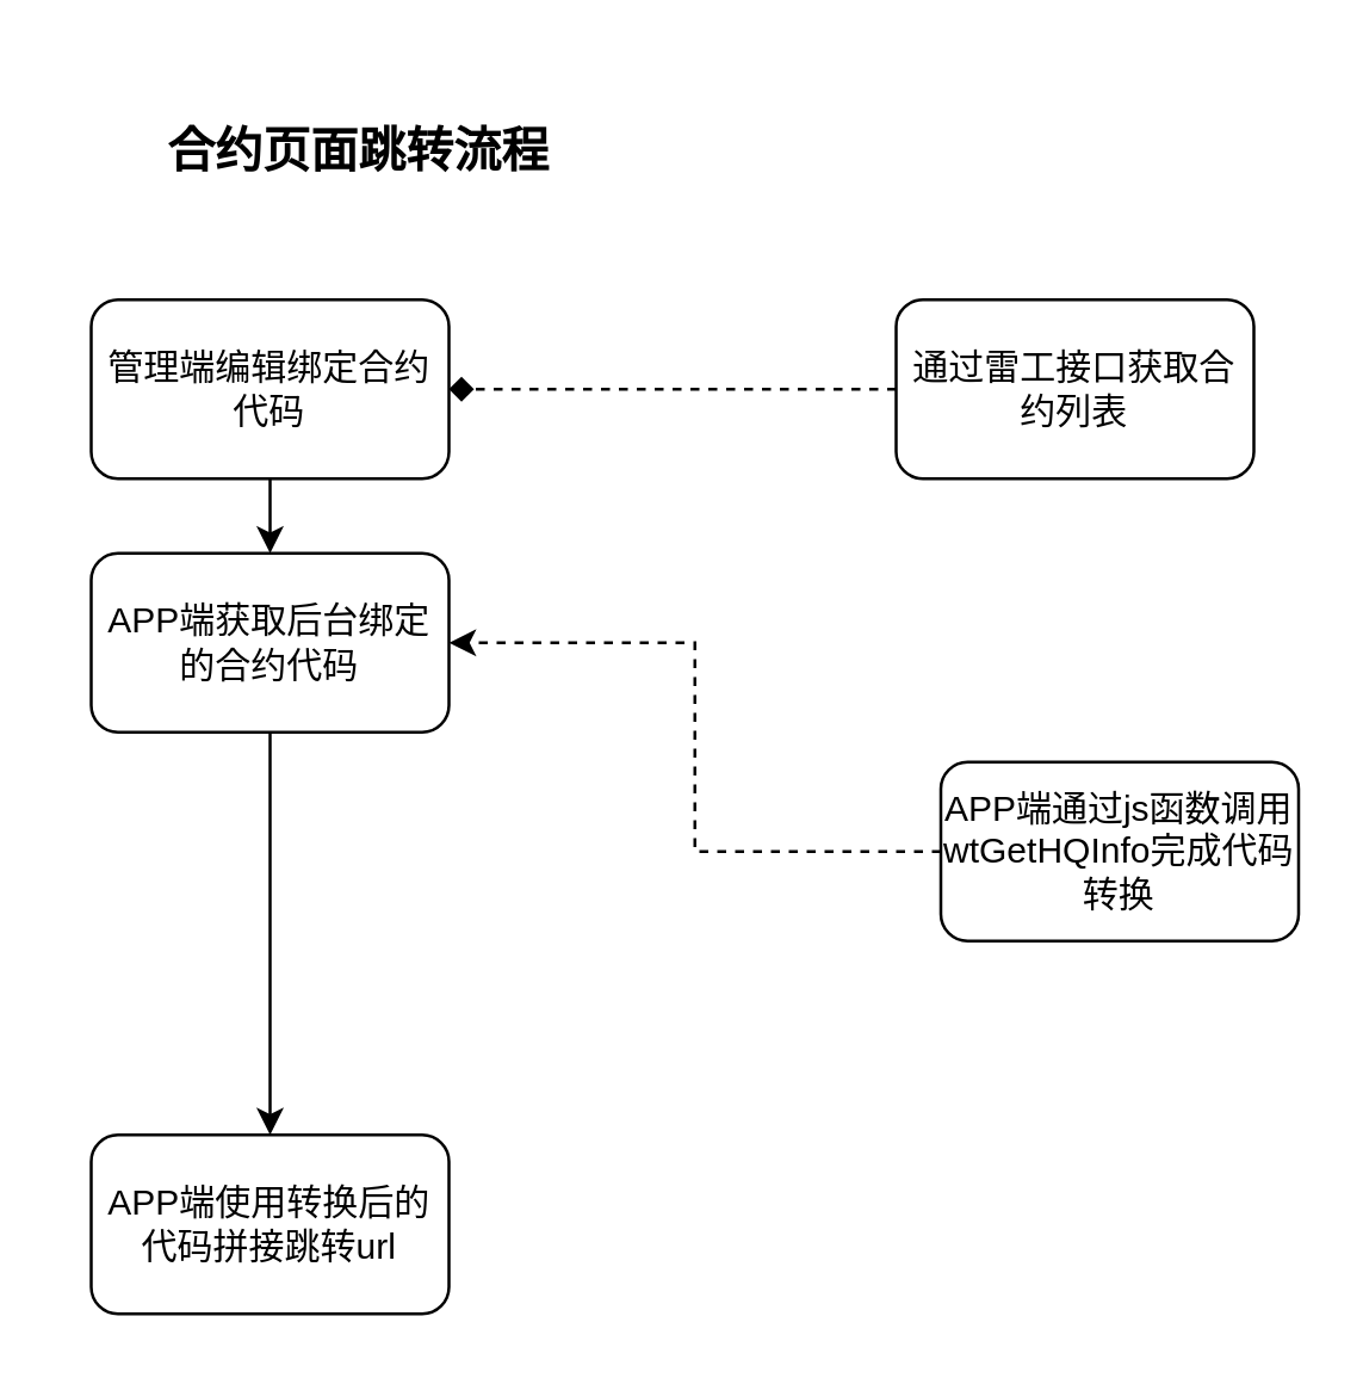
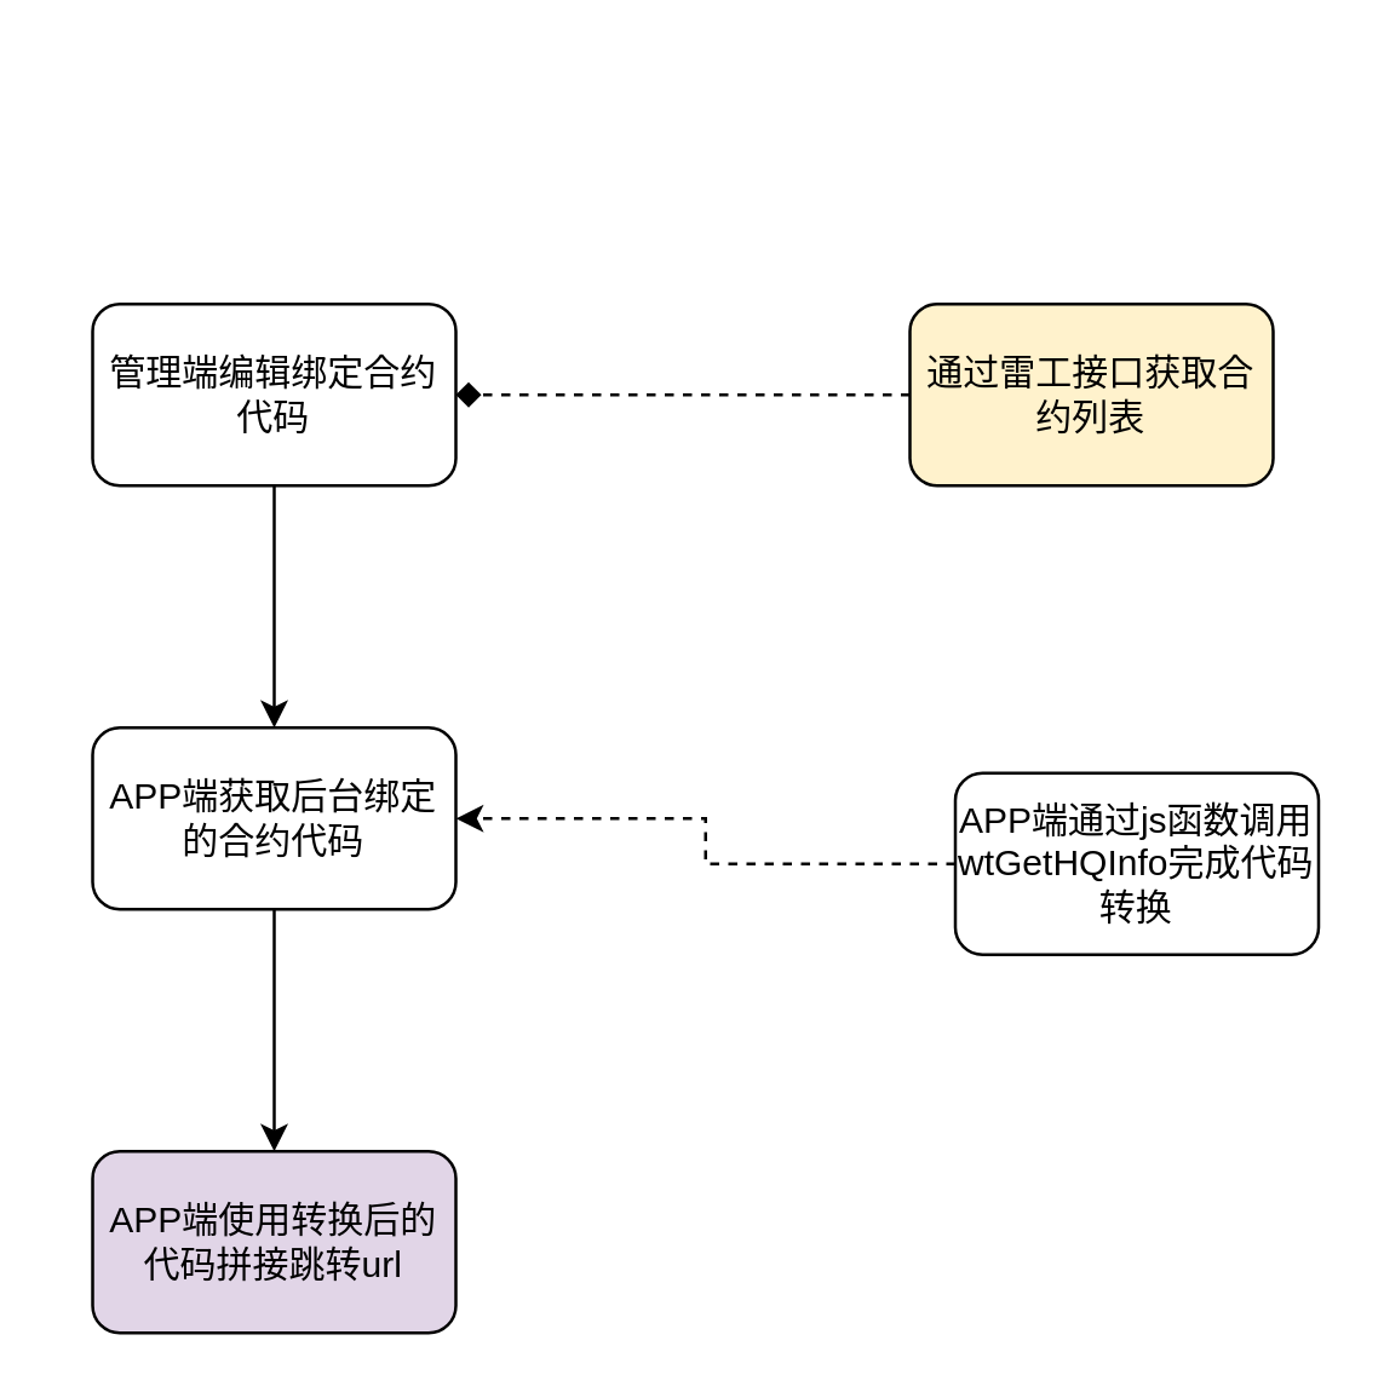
  <mxCell id="0" />
  <mxCell id="1" parent="0" />
  <mxCell id="2" style="edgeStyle=orthogonalEdgeStyle;rounded=0;orthogonalLoop=1;jettySize=auto;html=1;entryX=0.5;entryY=0;entryDx=0;entryDy=0;" edge="1" parent="1" source="3" target="7"><mxGeometry relative="1" as="geometry" /></mxCell>
  <mxCell id="3" value="管理端编辑绑定合约代码" style="rounded=1;whiteSpace=wrap;html=1;" vertex="1" parent="1"><mxGeometry x="30" y="100" width="120" height="60" as="geometry" /></mxCell>
  <mxCell id="4" style="edgeStyle=orthogonalEdgeStyle;rounded=0;orthogonalLoop=1;jettySize=auto;html=1;entryX=1;entryY=0.5;entryDx=0;entryDy=0;dashed=1;endArrow=diamond;" edge="1" parent="1" source="5" target="3"><mxGeometry relative="1" as="geometry" /></mxCell>
- <mxCell id="5" value="通过雷工接口获取合约列表" style="rounded=1;whiteSpace=wrap;html=1;" vertex="1" parent="1"><mxGeometry x="300" y="100" width="120" height="60" as="geometry" /></mxCell>
+ <mxCell id="5" value="通过雷工接口获取合约列表" style="rounded=1;whiteSpace=wrap;html=1;fillColor=#fff2cc;" vertex="1" parent="1"><mxGeometry x="300" y="100" width="120" height="60" as="geometry" /></mxCell>
  <mxCell id="6" style="edgeStyle=orthogonalEdgeStyle;rounded=0;orthogonalLoop=1;jettySize=auto;html=1;entryX=0.5;entryY=0;entryDx=0;entryDy=0;" edge="1" parent="1" source="7" target="10"><mxGeometry relative="1" as="geometry" /></mxCell>
- <mxCell id="7" value="APP端获取后台绑定的合约代码" style="rounded=1;whiteSpace=wrap;html=1;" vertex="1" parent="1"><mxGeometry x="30" y="185" width="120" height="60" as="geometry" /></mxCell>
+ <mxCell id="7" value="APP端获取后台绑定的合约代码" style="rounded=1;whiteSpace=wrap;html=1;" vertex="1" parent="1"><mxGeometry x="30" y="240" width="120" height="60" as="geometry" /></mxCell>
  <mxCell id="8" style="edgeStyle=orthogonalEdgeStyle;rounded=0;orthogonalLoop=1;jettySize=auto;html=1;entryX=1;entryY=0.5;entryDx=0;entryDy=0;dashed=1;" edge="1" parent="1" source="9" target="7"><mxGeometry relative="1" as="geometry" /></mxCell>
  <mxCell id="9" value="APP端通过js函数调用wtGetHQInfo完成代码转换&lt;br&gt;" style="rounded=1;whiteSpace=wrap;html=1;" vertex="1" parent="1"><mxGeometry x="315" y="255" width="120" height="60" as="geometry" /></mxCell>
- <mxCell id="10" value="APP端使用转换后的代码拼接跳转url" style="rounded=1;whiteSpace=wrap;html=1;" vertex="1" parent="1"><mxGeometry x="30" y="380" width="120" height="60" as="geometry" /></mxCell>
- <mxCell id="11" value="合约页面跳转流程" style="text;html=1;strokeColor=none;fillColor=none;align=center;verticalAlign=middle;whiteSpace=wrap;rounded=0;fontStyle=1;fontSize=16;" vertex="1" parent="1"><mxGeometry x="20" y="20" width="200" height="60" as="geometry" /></mxCell>
+ <mxCell id="10" value="APP端使用转换后的代码拼接跳转url" style="rounded=1;whiteSpace=wrap;html=1;fillColor=#e1d5e7;" vertex="1" parent="1"><mxGeometry x="30" y="380" width="120" height="60" as="geometry" /></mxCell>
